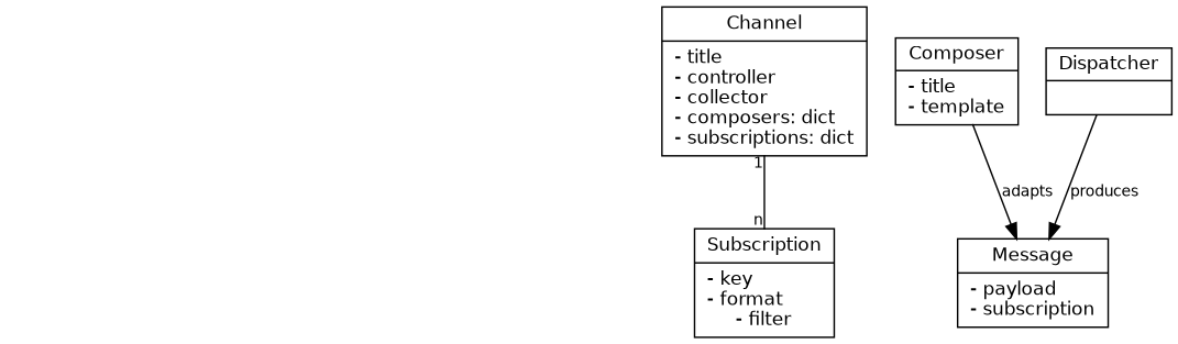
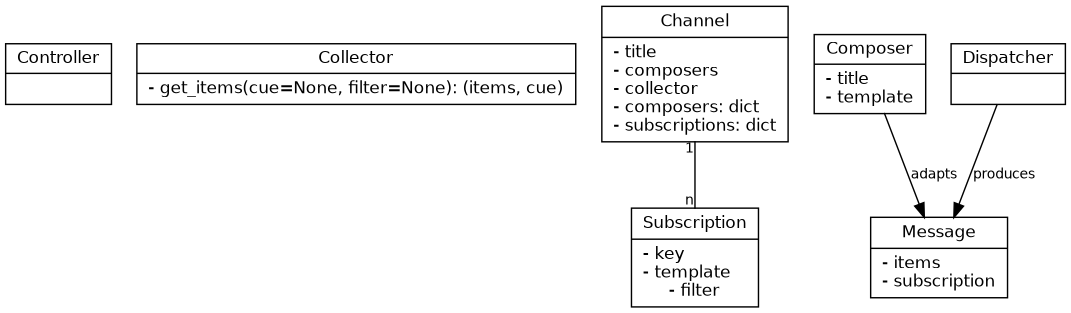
  digraph {
    fontname="Bitstream Vera Sans"
    fontsize=12
    node [fontname="Bitstream Vera Sans" fontsize=12 shape=record]
    edge [fontname="Bitstream Vera Sans" fontsize=10]
-   n3 [label="{Channel|- title\l- controller\l- collector\l- composers: dict\l- subscriptions: dict}"]
-   n4 [label="{Subscription|- key\l- format\l- filter}"]
+   n1 [label="{Controller|}"]
+   n2 [label="{Collector|- get_items(cue=None, filter=None): (items, cue)}"]
+   n3 [label="{Channel|- title\l- composers\l- collector\l- composers: dict\l- subscriptions: dict}"]
+   n4 [label="{Subscription|- key\l- template\l- filter}"]
    n5 [label="{Composer|- title\l- template}"]
-   n6 [label="{Message|- payload\l- subscription}"]
+   n6 [label="{Message|- items\l- subscription}"]
    n7 [label="{Dispatcher|}"]
    n3 -> n4 [arrowhead=none headlabel=n taillabel=1]
    n5 -> n6 [label=adapts]
    n7 -> n6 [label=produces]
  }
